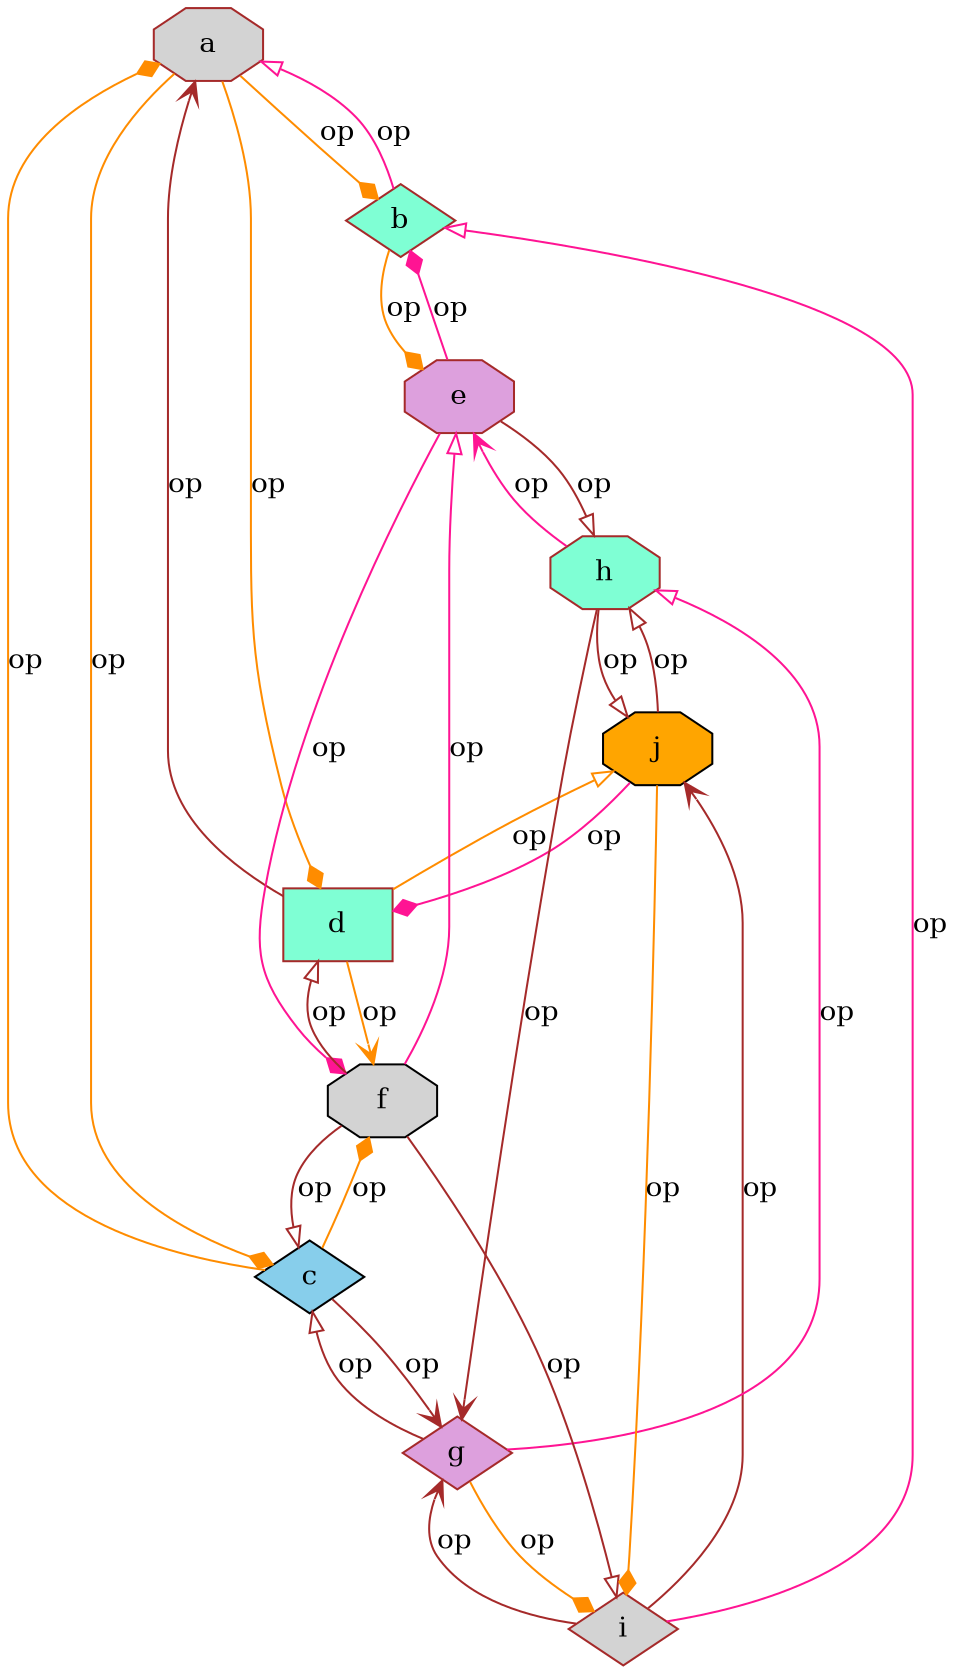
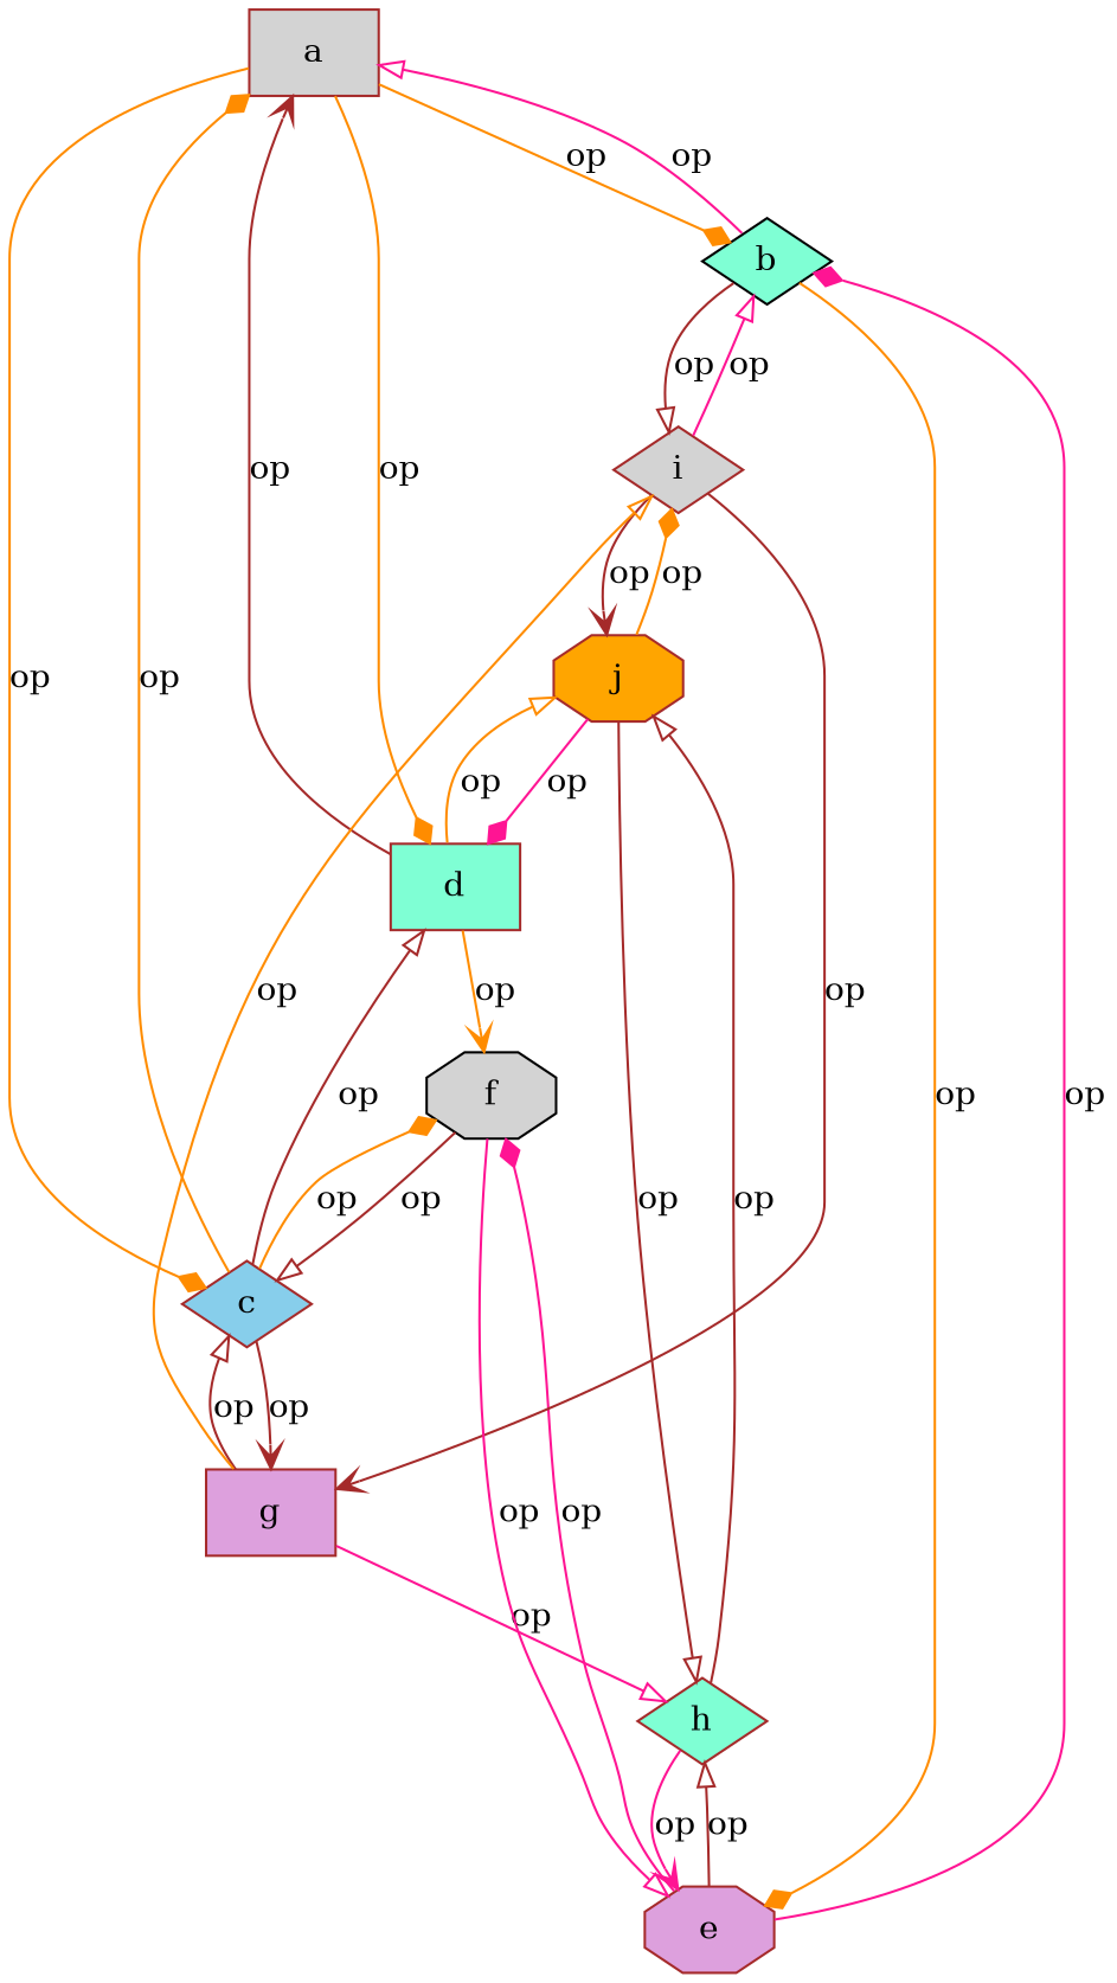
  digraph {
    node [color=brown fillcolor=lightgrey shape=diamond style=filled]
    edge [arrowhead=onormal color=brown]
-   a [shape=octagon]
-   b [fillcolor=aquamarine]
-   c [color=black fillcolor=skyblue]
+   a [shape=box]
+   b [color=black fillcolor=aquamarine]
+   c [fillcolor=skyblue]
    d [fillcolor=aquamarine shape=box]
    e [fillcolor=plum shape=octagon]
    i
-   g [fillcolor=plum]
+   g [fillcolor=plum shape=box]
    f [color=black shape=octagon]
-   j [color=black fillcolor=orange shape=octagon]
-   h [fillcolor=aquamarine shape=octagon]
+   j [fillcolor=orange shape=octagon]
+   h [fillcolor=aquamarine]
    a -> b [arrowhead=diamond color=darkorange label=op]
    a -> c [arrowhead=diamond color=darkorange label=op]
    a -> d [arrowhead=diamond color=darkorange label=op]
    b -> a [color=deeppink label=op]
    b -> e [arrowhead=diamond color=darkorange label=op]
-   f -> i [label=op]
+   b -> i [label=op]
    c -> a [arrowhead=diamond color=darkorange label=op]
    c -> g [arrowhead=vee label=op]
    c -> f [arrowhead=diamond color=darkorange label=op]
    d -> a [arrowhead=vee label=op]
    d -> f [arrowhead=vee color=darkorange label=op]
    d -> j [color=darkorange label=op]
    e -> b [arrowhead=diamond color=deeppink label=op]
    e -> f [arrowhead=diamond color=deeppink label=op]
    e -> h [label=op]
    i -> b [color=deeppink label=op]
    i -> g [arrowhead=vee label=op]
    i -> j [arrowhead=vee label=op]
    g -> c [label=op]
-   g -> i [arrowhead=diamond color=darkorange label=op]
+   g -> i [color=darkorange label=op]
    g -> h [color=deeppink label=op]
    f -> c [label=op]
-   f -> d [label=op]
+   c -> d [label=op]
    f -> e [color=deeppink label=op]
    j -> d [arrowhead=diamond color=deeppink label=op]
    j -> i [arrowhead=diamond color=darkorange label=op]
    j -> h [label=op]
    h -> e [arrowhead=vee color=deeppink label=op]
-   h -> g [arrowhead=vee label=op]
    h -> j [label=op]
  }
